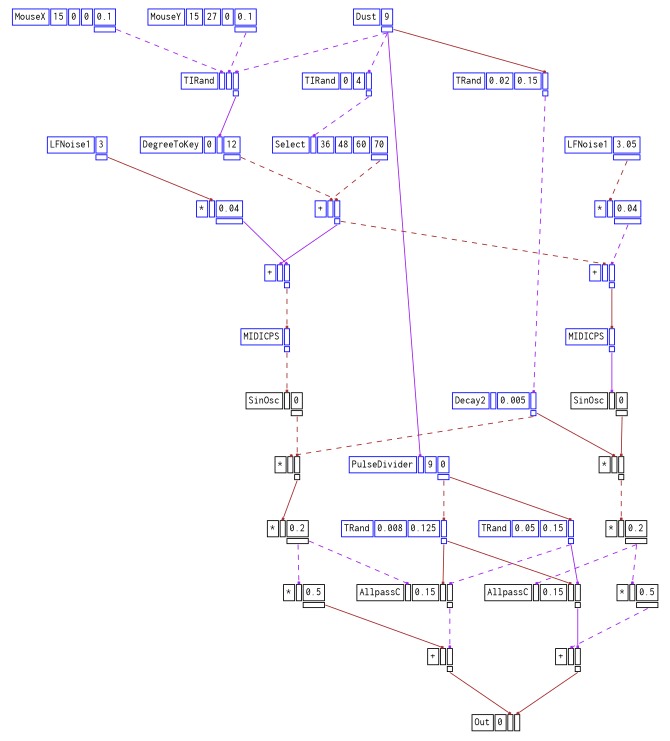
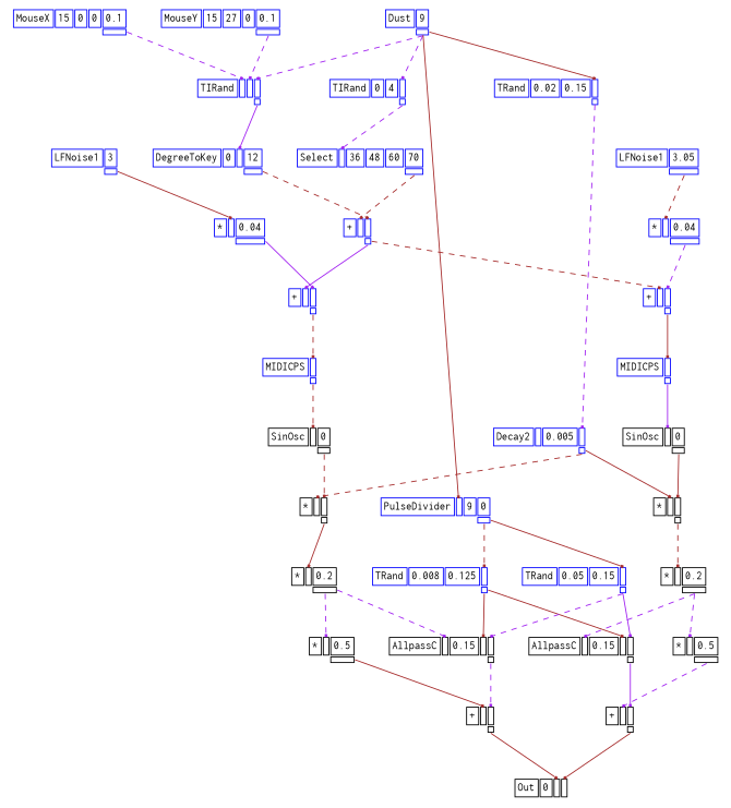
  digraph {
    splines=false
    node [color=blue fontname=Courier fontsize=12 shape=plaintext]
    edge [arrowhead=box arrowsize=0.25 color=brown headport=i_0 style=dashed tailport=o_0]
    n1 [label=<<TABLE BORDER="0" CELLBORDER="1"><TR><TD>Dust</TD><TD ID="u_2:K_0">9</TD></TR><TR><TD BORDER="0"></TD><TD PORT="o_0" ID="u_2:o_0"></TD></TR></TABLE>>]
    n2 [label=<<TABLE BORDER="0" CELLBORDER="1"><TR><TD>TRand</TD><TD ID="u_6:K_0">0.02</TD><TD ID="u_6:K_1">0.15</TD><TD PORT="i_2" ID="u_6:i_2"></TD></TR><TR><TD BORDER="0"></TD><TD BORDER="0"></TD><TD BORDER="0"></TD><TD PORT="o_0" ID="u_6:o_0"></TD></TR></TABLE>>]
    n3 [label=<<TABLE BORDER="0" CELLBORDER="1"><TR><TD>TIRand</TD><TD ID="u_9:K_0">0</TD><TD ID="u_9:K_1">4</TD><TD PORT="i_2" ID="u_9:i_2"></TD></TR><TR><TD BORDER="0"></TD><TD BORDER="0"></TD><TD BORDER="0"></TD><TD PORT="o_0" ID="u_9:o_0"></TD></TR></TABLE>>]
    n4 [label=<<TABLE BORDER="0" CELLBORDER="1"><TR><TD>TIRand</TD><TD PORT="i_0" ID="u_20:i_0"></TD><TD PORT="i_1" ID="u_20:i_1"></TD><TD PORT="i_2" ID="u_20:i_2"></TD></TR><TR><TD BORDER="0"></TD><TD BORDER="0"></TD><TD BORDER="0"></TD><TD PORT="o_0" ID="u_20:o_0"></TD></TR></TABLE>>]
    n5 [label=<<TABLE BORDER="0" CELLBORDER="1"><TR><TD>PulseDivider</TD><TD PORT="i_0" ID="u_38:i_0"></TD><TD ID="u_38:K_1">9</TD><TD ID="u_38:K_2">0</TD></TR><TR><TD BORDER="0"></TD><TD BORDER="0"></TD><TD BORDER="0"></TD><TD PORT="o_0" ID="u_38:o_0"></TD></TR></TABLE>>]
    n6 [label=<<TABLE BORDER="0" CELLBORDER="1"><TR><TD>Decay2</TD><TD PORT="i_0" ID="u_7:i_0"></TD><TD ID="u_7:K_1">0.005</TD><TD PORT="i_2" ID="u_7:i_2"></TD></TR><TR><TD BORDER="0"></TD><TD BORDER="0"></TD><TD BORDER="0"></TD><TD PORT="o_0" ID="u_7:o_0"></TD></TR></TABLE>>]
    n7 [color=black label=<<TABLE BORDER="0" CELLBORDER="1"><TR><TD>*</TD><TD PORT="i_0" ID="u_31:i_0"></TD><TD PORT="i_1" ID="u_31:i_1"></TD></TR><TR><TD BORDER="0"></TD><TD BORDER="0"></TD><TD PORT="o_0" ID="u_31:o_0"></TD></TR></TABLE>>]
    n8 [color=black label=<<TABLE BORDER="0" CELLBORDER="1"><TR><TD>*</TD><TD PORT="i_0" ID="u_50:i_0"></TD><TD PORT="i_1" ID="u_50:i_1"></TD></TR><TR><TD BORDER="0"></TD><TD BORDER="0"></TD><TD PORT="o_0" ID="u_50:o_0"></TD></TR></TABLE>>]
    n9 [label=<<TABLE BORDER="0" CELLBORDER="1"><TR><TD>Select</TD><TD PORT="i_0" ID="u_14:i_0"></TD><TD ID="u_14:K_1">36</TD><TD ID="u_14:K_2">48</TD><TD ID="u_14:K_3">60</TD><TD ID="u_14:K_4">70</TD></TR><TR><TD BORDER="0"></TD><TD BORDER="0"></TD><TD BORDER="0"></TD><TD BORDER="0"></TD><TD BORDER="0"></TD><TD PORT="o_0" ID="u_14:o_0"></TD></TR></TABLE>>]
    n10 [label=<<TABLE BORDER="0" CELLBORDER="1"><TR><TD>DegreeToKey</TD><TD ID="u_22:K_0">0</TD><TD PORT="i_1" ID="u_22:i_1"></TD><TD ID="u_22:K_2">12</TD></TR><TR><TD BORDER="0"></TD><TD BORDER="0"></TD><TD BORDER="0"></TD><TD PORT="o_0" ID="u_22:o_0"></TD></TR></TABLE>>]
    n11 [label=<<TABLE BORDER="0" CELLBORDER="1"><TR><TD>TRand</TD><TD ID="u_39:K_0">0.008</TD><TD ID="u_39:K_1">0.125</TD><TD PORT="i_2" ID="u_39:i_2"></TD></TR><TR><TD BORDER="0"></TD><TD BORDER="0"></TD><TD BORDER="0"></TD><TD PORT="o_0" ID="u_39:o_0"></TD></TR></TABLE>>]
    n12 [label=<<TABLE BORDER="0" CELLBORDER="1"><TR><TD>TRand</TD><TD ID="u_41:K_0">0.05</TD><TD ID="u_41:K_1">0.15</TD><TD PORT="i_2" ID="u_41:i_2"></TD></TR><TR><TD BORDER="0"></TD><TD BORDER="0"></TD><TD BORDER="0"></TD><TD PORT="o_0" ID="u_41:o_0"></TD></TR></TABLE>>]
    n13 [color=black label=<<TABLE BORDER="0" CELLBORDER="1"><TR><TD>*</TD><TD PORT="i_0" ID="u_33:i_0"></TD><TD ID="u_33:K_1">0.2</TD></TR><TR><TD BORDER="0"></TD><TD BORDER="0"></TD><TD PORT="o_0" ID="u_33:o_0"></TD></TR></TABLE>>]
    n14 [color=black label=<<TABLE BORDER="0" CELLBORDER="1"><TR><TD>*</TD><TD PORT="i_0" ID="u_51:i_0"></TD><TD ID="u_51:K_1">0.2</TD></TR><TR><TD BORDER="0"></TD><TD BORDER="0"></TD><TD PORT="o_0" ID="u_51:o_0"></TD></TR></TABLE>>]
    n15 [label=<<TABLE BORDER="0" CELLBORDER="1"><TR><TD>+</TD><TD PORT="i_0" ID="u_23:i_0"></TD><TD PORT="i_1" ID="u_23:i_1"></TD></TR><TR><TD BORDER="0"></TD><TD BORDER="0"></TD><TD PORT="o_0" ID="u_23:o_0"></TD></TR></TABLE>>]
    n16 [label=<<TABLE BORDER="0" CELLBORDER="1"><TR><TD>+</TD><TD PORT="i_0" ID="u_28:i_0"></TD><TD PORT="i_1" ID="u_28:i_1"></TD></TR><TR><TD BORDER="0"></TD><TD BORDER="0"></TD><TD PORT="o_0" ID="u_28:o_0"></TD></TR></TABLE>>]
    n17 [label=<<TABLE BORDER="0" CELLBORDER="1"><TR><TD>+</TD><TD PORT="i_0" ID="u_47:i_0"></TD><TD PORT="i_1" ID="u_47:i_1"></TD></TR><TR><TD BORDER="0"></TD><TD BORDER="0"></TD><TD PORT="o_0" ID="u_47:o_0"></TD></TR></TABLE>>]
    n18 [label=<<TABLE BORDER="0" CELLBORDER="1"><TR><TD>MouseX</TD><TD ID="u_17:K_0">15</TD><TD ID="u_17:K_1">0</TD><TD ID="u_17:K_2">0</TD><TD ID="u_17:K_3">0.1</TD></TR><TR><TD BORDER="0"></TD><TD BORDER="0"></TD><TD BORDER="0"></TD><TD BORDER="0"></TD><TD PORT="o_0" ID="u_17:o_0"></TD></TR></TABLE>>]
    n19 [label=<<TABLE BORDER="0" CELLBORDER="1"><TR><TD>MouseY</TD><TD ID="u_19:K_0">15</TD><TD ID="u_19:K_1">27</TD><TD ID="u_19:K_2">0</TD><TD ID="u_19:K_3">0.1</TD></TR><TR><TD BORDER="0"></TD><TD BORDER="0"></TD><TD BORDER="0"></TD><TD BORDER="0"></TD><TD PORT="o_0" ID="u_19:o_0"></TD></TR></TABLE>>]
    n20 [label=<<TABLE BORDER="0" CELLBORDER="1"><TR><TD>MIDICPS</TD><TD PORT="i_0" ID="u_29:i_0"></TD></TR><TR><TD BORDER="0"></TD><TD PORT="o_0" ID="u_29:o_0"></TD></TR></TABLE>>]
    n21 [label=<<TABLE BORDER="0" CELLBORDER="1"><TR><TD>MIDICPS</TD><TD PORT="i_0" ID="u_48:i_0"></TD></TR><TR><TD BORDER="0"></TD><TD PORT="o_0" ID="u_48:o_0"></TD></TR></TABLE>>]
    n22 [label=<<TABLE BORDER="0" CELLBORDER="1"><TR><TD>LFNoise1</TD><TD ID="u_25:K_0">3</TD></TR><TR><TD BORDER="0"></TD><TD PORT="o_0" ID="u_25:o_0"></TD></TR></TABLE>>]
    n23 [label=<<TABLE BORDER="0" CELLBORDER="1"><TR><TD>*</TD><TD PORT="i_0" ID="u_27:i_0"></TD><TD ID="u_27:K_1">0.04</TD></TR><TR><TD BORDER="0"></TD><TD BORDER="0"></TD><TD PORT="o_0" ID="u_27:o_0"></TD></TR></TABLE>>]
    n24 [color=black label=<<TABLE BORDER="0" CELLBORDER="1"><TR><TD>SinOsc</TD><TD PORT="i_0" ID="u_30:i_0"></TD><TD ID="u_30:K_1">0</TD></TR><TR><TD BORDER="0"></TD><TD BORDER="0"></TD><TD PORT="o_0" ID="u_30:o_0"></TD></TR></TABLE>>]
    n25 [color=black label=<<TABLE BORDER="0" CELLBORDER="1"><TR><TD>*</TD><TD PORT="i_0" ID="u_35:i_0"></TD><TD ID="u_35:K_1">0.5</TD></TR><TR><TD BORDER="0"></TD><TD BORDER="0"></TD><TD PORT="o_0" ID="u_35:o_0"></TD></TR></TABLE>>]
    n26 [color=black label=<<TABLE BORDER="0" CELLBORDER="1"><TR><TD>AllpassC</TD><TD PORT="i_0" ID="u_42:i_0"></TD><TD ID="u_42:K_1">0.15</TD><TD PORT="i_2" ID="u_42:i_2"></TD><TD PORT="i_3" ID="u_42:i_3"></TD></TR><TR><TD BORDER="0"></TD><TD BORDER="0"></TD><TD BORDER="0"></TD><TD BORDER="0"></TD><TD PORT="o_0" ID="u_42:o_0"></TD></TR></TABLE>>]
    n27 [color=black label=<<TABLE BORDER="0" CELLBORDER="1"><TR><TD>+</TD><TD PORT="i_0" ID="u_43:i_0"></TD><TD PORT="i_1" ID="u_43:i_1"></TD></TR><TR><TD BORDER="0"></TD><TD BORDER="0"></TD><TD PORT="o_0" ID="u_43:o_0"></TD></TR></TABLE>>]
    n28 [color=black label=<<TABLE BORDER="0" CELLBORDER="1"><TR><TD>Out</TD><TD ID="u_55:K_0">0</TD><TD PORT="i_1" ID="u_55:i_1"></TD><TD PORT="i_2" ID="u_55:i_2"></TD></TR></TABLE>>]
    n29 [color=black label=<<TABLE BORDER="0" CELLBORDER="1"><TR><TD>AllpassC</TD><TD PORT="i_0" ID="u_53:i_0"></TD><TD ID="u_53:K_1">0.15</TD><TD PORT="i_2" ID="u_53:i_2"></TD><TD PORT="i_3" ID="u_53:i_3"></TD></TR><TR><TD BORDER="0"></TD><TD BORDER="0"></TD><TD BORDER="0"></TD><TD BORDER="0"></TD><TD PORT="o_0" ID="u_53:o_0"></TD></TR></TABLE>>]
    n30 [color=black label=<<TABLE BORDER="0" CELLBORDER="1"><TR><TD>+</TD><TD PORT="i_0" ID="u_54:i_0"></TD><TD PORT="i_1" ID="u_54:i_1"></TD></TR><TR><TD BORDER="0"></TD><TD BORDER="0"></TD><TD PORT="o_0" ID="u_54:o_0"></TD></TR></TABLE>>]
    n31 [label=<<TABLE BORDER="0" CELLBORDER="1"><TR><TD>LFNoise1</TD><TD ID="u_45:K_0">3.05</TD></TR><TR><TD BORDER="0"></TD><TD PORT="o_0" ID="u_45:o_0"></TD></TR></TABLE>>]
    n32 [label=<<TABLE BORDER="0" CELLBORDER="1"><TR><TD>*</TD><TD PORT="i_0" ID="u_46:i_0"></TD><TD ID="u_46:K_1">0.04</TD></TR><TR><TD BORDER="0"></TD><TD BORDER="0"></TD><TD PORT="o_0" ID="u_46:o_0"></TD></TR></TABLE>>]
    n33 [color=black label=<<TABLE BORDER="0" CELLBORDER="1"><TR><TD>SinOsc</TD><TD PORT="i_0" ID="u_49:i_0"></TD><TD ID="u_49:K_1">0</TD></TR><TR><TD BORDER="0"></TD><TD BORDER="0"></TD><TD PORT="o_0" ID="u_49:o_0"></TD></TR></TABLE>>]
    n34 [color=black label=<<TABLE BORDER="0" CELLBORDER="1"><TR><TD>*</TD><TD PORT="i_0" ID="u_52:i_0"></TD><TD ID="u_52:K_1">0.5</TD></TR><TR><TD BORDER="0"></TD><TD BORDER="0"></TD><TD PORT="o_0" ID="u_52:o_0"></TD></TR></TABLE>>]
    n1 -> n2 [headport=i_2 style=solid]
    n1 -> n3 [color=purple headport=i_2]
    n1 -> n4 [color=purple headport=i_2]
-   n1 -> n5 [color=purple style=solid]
+   n1 -> n5 [style=solid]
    n2 -> n6 [color=purple headport=i_2]
    n3 -> n9 [color=purple]
    n4 -> n10 [color=purple headport=i_1 style=solid]
    n5 -> n11 [headport=i_2]
    n5 -> n12 [headport=i_2 style=solid]
    n6 -> n7
    n6 -> n8 [style=solid]
    n7 -> n13 [style=solid]
    n8 -> n14
    n9 -> n15
    n10 -> n15 [headport=i_1]
    n11 -> n26 [headport=i_2 style=solid]
    n11 -> n29 [headport=i_2 style=solid]
    n12 -> n26 [color=purple headport=i_3]
    n12 -> n29 [color=purple headport=i_3 style=solid]
    n13 -> n25 [color=purple]
    n13 -> n26 [color=purple]
    n14 -> n29 [color=purple]
    n14 -> n34 [color=purple]
    n15 -> n16 [color=purple style=solid]
    n15 -> n17
    n16 -> n20
    n17 -> n21 [style=solid]
    n18 -> n4 [color=purple]
    n19 -> n4 [color=purple headport=i_1]
    n20 -> n24
    n21 -> n33 [color=purple style=solid]
    n22 -> n23 [style=solid]
    n23 -> n16 [color=purple headport=i_1 style=solid]
    n24 -> n7 [headport=i_1]
    n25 -> n27 [style=solid]
    n26 -> n27 [color=purple headport=i_1]
    n27 -> n28 [headport=i_1 style=solid]
    n29 -> n30 [color=purple headport=i_1 style=solid]
    n30 -> n28 [headport=i_2 style=solid]
    n31 -> n32
    n32 -> n17 [color=purple headport=i_1]
    n33 -> n8 [headport=i_1 style=solid]
    n34 -> n30 [color=purple]
  }
